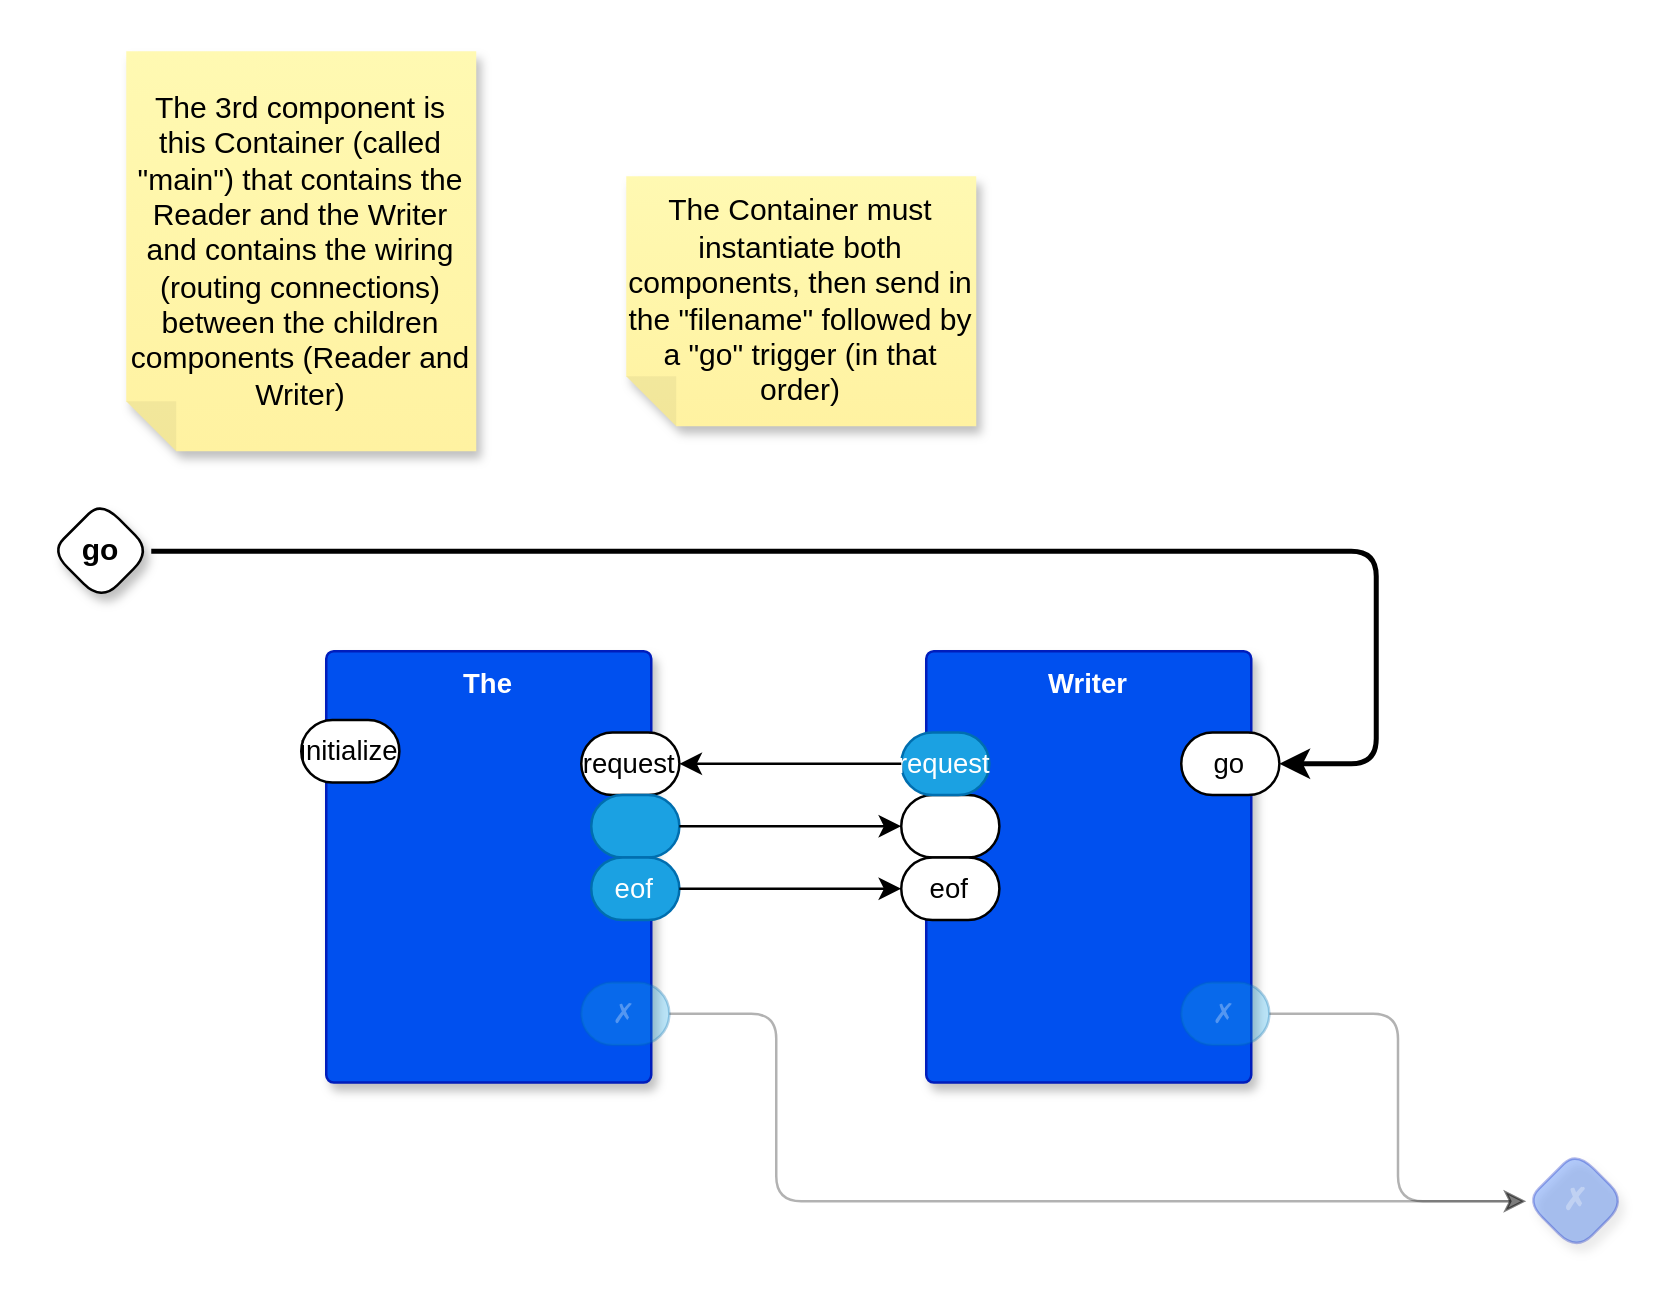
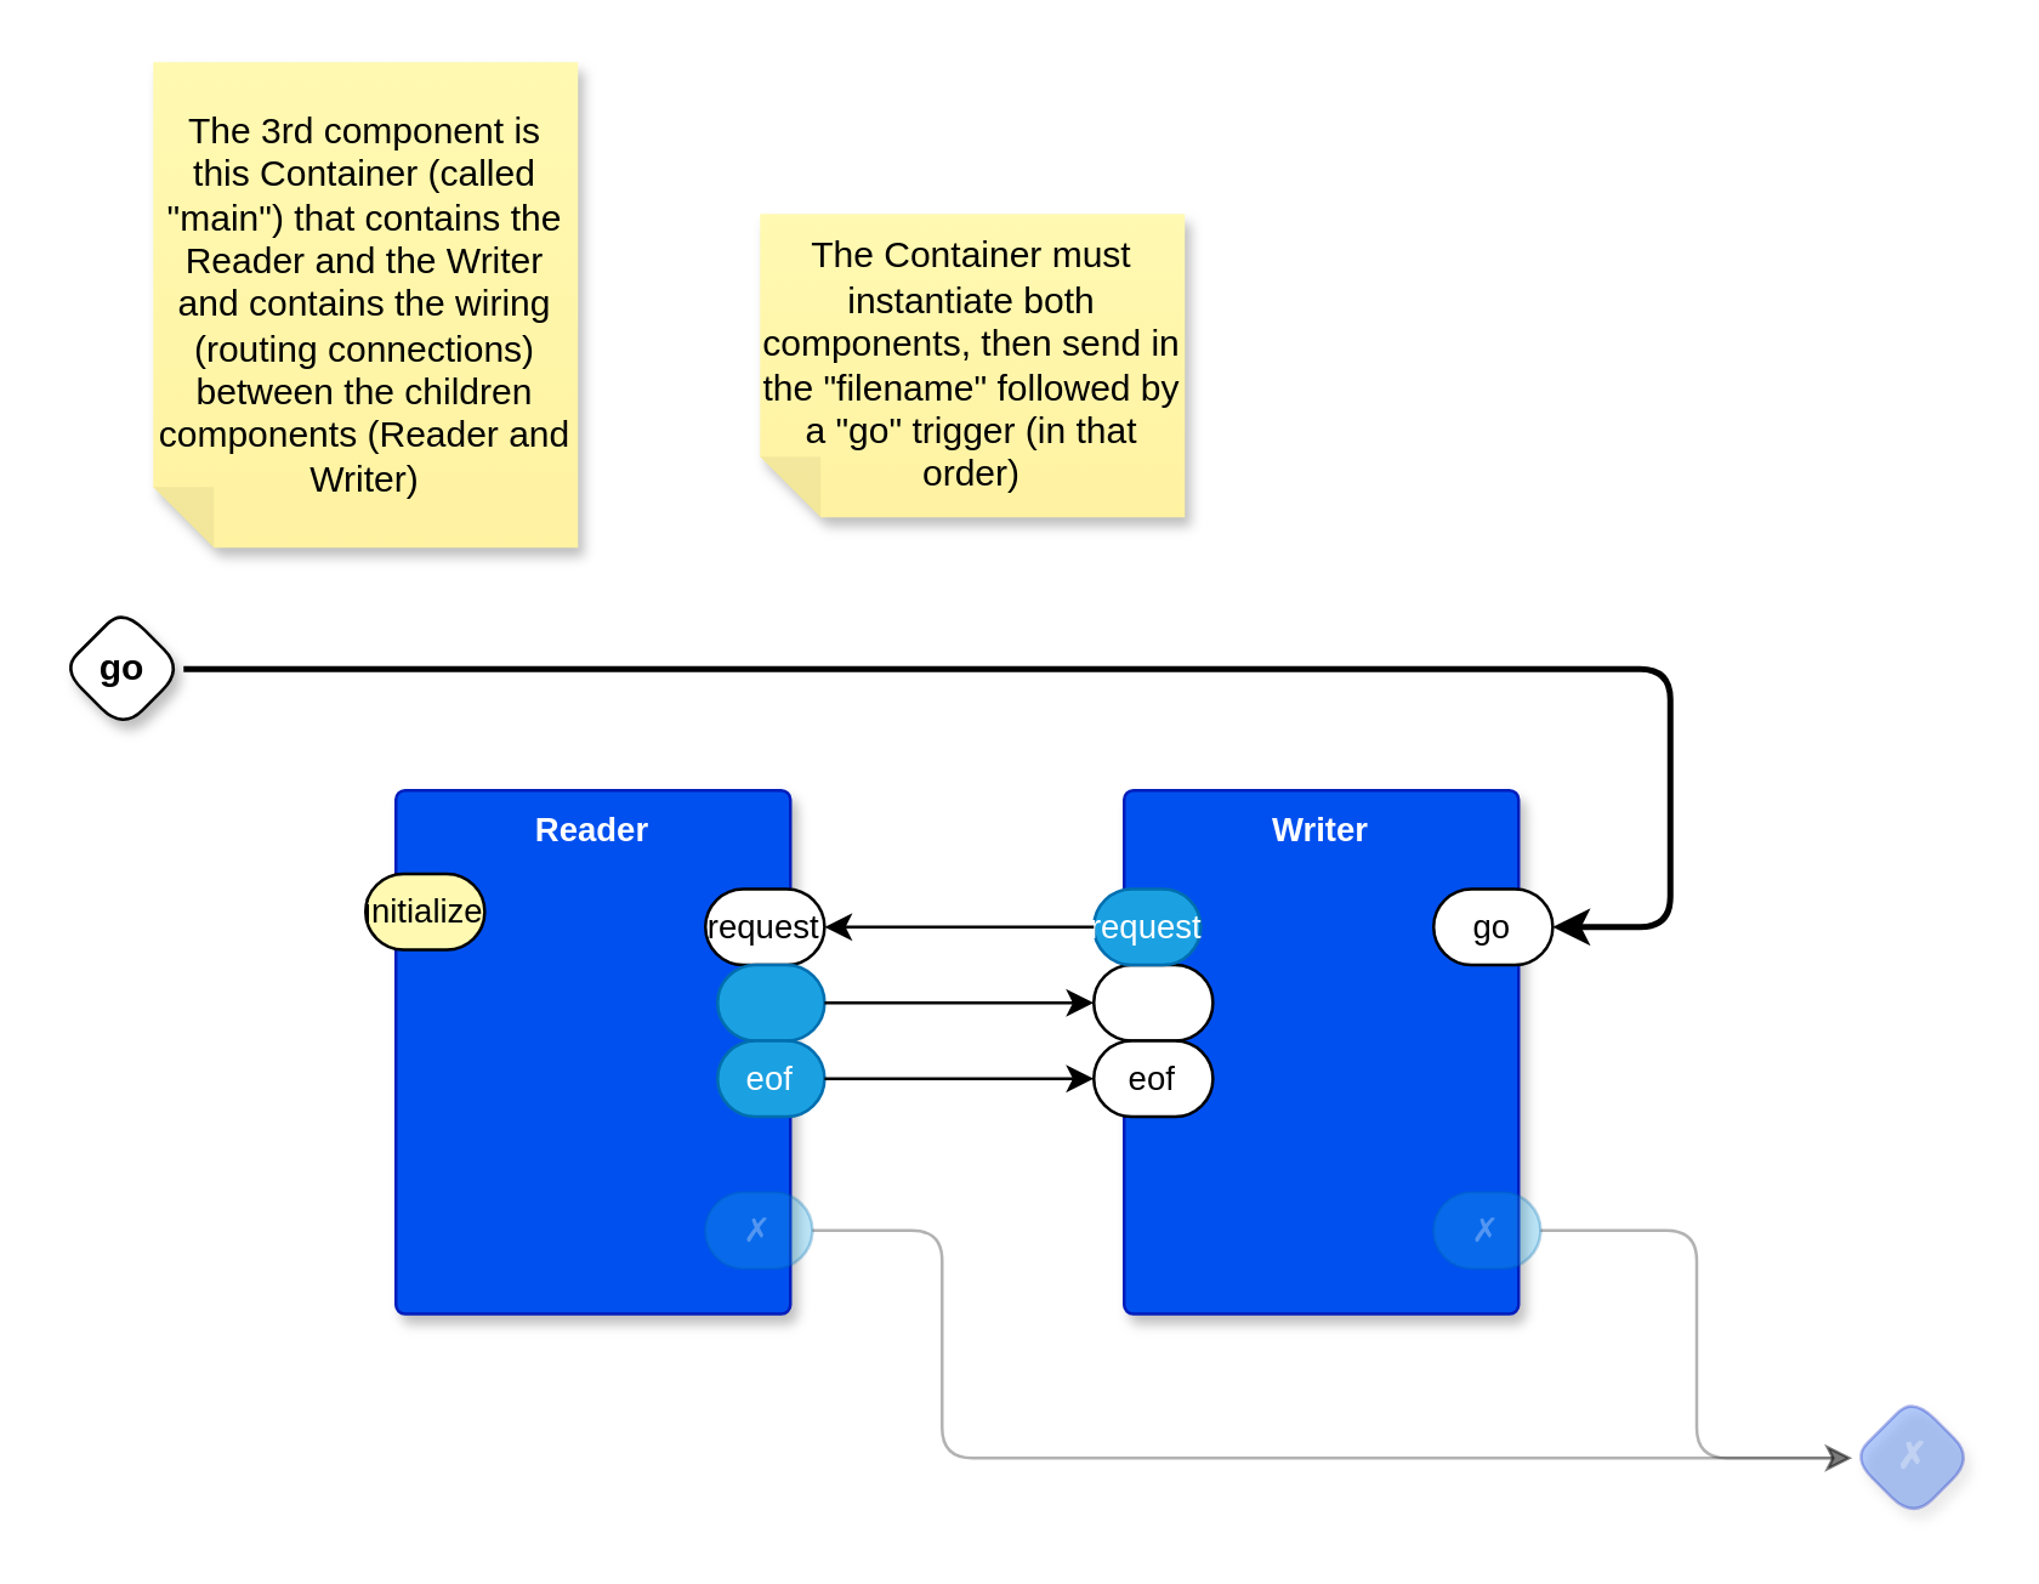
  <mxCell id="0" />
  <mxCell id="1" parent="0" />
- <mxCell id="2" value="The" style="rounded=1;whiteSpace=wrap;html=1;sketch=0;container=1;recursiveResize=0;verticalAlign=top;arcSize=6;fontStyle=1;autosize=0;points=[];absoluteArcSize=1;shadow=1;strokeColor=#001DBC;fillColor=#0050ef;fontColor=#ffffff;fontFamily=Helvetica;fontSize=11;" vertex="1" parent="1"><mxGeometry x="130" y="260" width="130" height="172.5" as="geometry"><mxRectangle x="-98" y="-1230" width="99" height="26" as="alternateBounds" /></mxGeometry></mxCell>
- <mxCell id="3" value="initialize" style="rounded=1;whiteSpace=wrap;html=1;sketch=0;points=[[0,0.5,0,0,0],[1,0.5,0,0,0]];arcSize=50;fontFamily=Helvetica;fontSize=11;fontColor=default;" vertex="1" parent="2"><mxGeometry x="-10" y="27.5" width="39.25" height="25" as="geometry" /></mxCell>
+ <mxCell id="2" value="Reader" style="rounded=1;whiteSpace=wrap;html=1;sketch=0;container=1;recursiveResize=0;verticalAlign=top;arcSize=6;fontStyle=1;autosize=0;points=[];absoluteArcSize=1;shadow=1;strokeColor=#001DBC;fillColor=#0050ef;fontColor=#ffffff;fontFamily=Helvetica;fontSize=11;" vertex="1" parent="1"><mxGeometry x="130" y="260" width="130" height="172.5" as="geometry"><mxRectangle x="-98" y="-1230" width="99" height="26" as="alternateBounds" /></mxGeometry></mxCell>
+ <mxCell id="3" value="initialize" style="rounded=1;whiteSpace=wrap;html=1;sketch=0;points=[[0,0.5,0,0,0],[1,0.5,0,0,0]];arcSize=50;fontFamily=Helvetica;fontSize=11;fontColor=default;fillColor=#fff9b2;" vertex="1" parent="2"><mxGeometry x="-10" y="27.5" width="39.25" height="25" as="geometry" /></mxCell>
  <mxCell id="4" value="request" style="rounded=1;whiteSpace=wrap;html=1;sketch=0;points=[[0,0.5,0,0,0],[1,0.5,0,0,0]];arcSize=50;fontFamily=Helvetica;fontSize=11;fontColor=default;" vertex="1" parent="2"><mxGeometry x="102" y="32.5" width="39.25" height="25" as="geometry" /></mxCell>
  <mxCell id="5" value="" style="rounded=1;whiteSpace=wrap;html=1;sketch=0;points=[[0,0.5,0,0,0],[1,0.5,0,0,0]];fillColor=#1ba1e2;fontColor=#ffffff;strokeColor=#006EAF;arcSize=50;fontFamily=Helvetica;fontSize=11;" vertex="1" parent="2"><mxGeometry x="106" y="57.5" width="35.25" height="25" as="geometry" /></mxCell>
  <mxCell id="6" value="eof" style="rounded=1;whiteSpace=wrap;html=1;sketch=0;points=[[0,0.5,0,0,0],[1,0.5,0,0,0]];fillColor=#1ba1e2;fontColor=#ffffff;strokeColor=#006EAF;arcSize=50;fontFamily=Helvetica;fontSize=11;" vertex="1" parent="2"><mxGeometry x="106" y="82.5" width="35.25" height="25" as="geometry" /></mxCell>
  <mxCell id="7" value="✗" style="rounded=1;whiteSpace=wrap;html=1;sketch=0;points=[[0,0.5,0,0,0],[1,0.5,0,0,0]];fillColor=#1ba1e2;fontColor=#ffffff;strokeColor=#006EAF;arcSize=50;fontFamily=Helvetica;fontSize=11;textOpacity=30;opacity=30;" vertex="1" parent="2"><mxGeometry x="102" y="132.5" width="35.25" height="25" as="geometry" /></mxCell>
  <mxCell id="8" value="Writer" style="rounded=1;whiteSpace=wrap;html=1;sketch=0;container=1;recursiveResize=0;verticalAlign=top;arcSize=6;fontStyle=1;autosize=0;points=[];absoluteArcSize=1;shadow=1;strokeColor=#001DBC;fillColor=#0050ef;fontColor=#ffffff;fontFamily=Helvetica;fontSize=11;" vertex="1" parent="1"><mxGeometry x="370" y="260" width="130" height="172.5" as="geometry"><mxRectangle x="-98" y="-1230" width="99" height="26" as="alternateBounds" /></mxGeometry></mxCell>
  <mxCell id="9" value="" style="rounded=1;whiteSpace=wrap;html=1;sketch=0;points=[[0,0.5,0,0,0],[1,0.5,0,0,0]];arcSize=50;fontFamily=Helvetica;fontSize=11;fontColor=default;" vertex="1" parent="8"><mxGeometry x="-10" y="57.5" width="39.25" height="25" as="geometry" /></mxCell>
  <mxCell id="10" value="go" style="rounded=1;whiteSpace=wrap;html=1;sketch=0;points=[[0,0.5,0,0,0],[1,0.5,0,0,0]];arcSize=50;fontFamily=Helvetica;fontSize=11;fontColor=default;" vertex="1" parent="8"><mxGeometry x="102" y="32.5" width="39.25" height="25" as="geometry" /></mxCell>
  <mxCell id="11" value="✗" style="rounded=1;whiteSpace=wrap;html=1;sketch=0;points=[[0,0.5,0,0,0],[1,0.5,0,0,0]];fillColor=#1ba1e2;fontColor=#ffffff;strokeColor=#006EAF;arcSize=50;fontFamily=Helvetica;fontSize=11;textOpacity=30;opacity=30;" vertex="1" parent="8"><mxGeometry x="102" y="132.5" width="35.25" height="25" as="geometry" /></mxCell>
  <mxCell id="12" value="request" style="rounded=1;whiteSpace=wrap;html=1;sketch=0;points=[[0,0.5,0,0,0],[1,0.5,0,0,0]];fillColor=#1ba1e2;fontColor=#ffffff;strokeColor=#006EAF;arcSize=50;fontFamily=Helvetica;fontSize=11;" vertex="1" parent="8"><mxGeometry x="-10" y="32.5" width="35.25" height="25" as="geometry" /></mxCell>
  <mxCell id="13" value="eof" style="rounded=1;whiteSpace=wrap;html=1;sketch=0;points=[[0,0.5,0,0,0],[1,0.5,0,0,0]];arcSize=50;fontFamily=Helvetica;fontSize=11;fontColor=default;" vertex="1" parent="8"><mxGeometry x="-10" y="82.5" width="39.25" height="25" as="geometry" /></mxCell>
  <mxCell id="14" style="edgeStyle=orthogonalEdgeStyle;rounded=0;orthogonalLoop=1;jettySize=auto;html=1;exitX=0;exitY=0.5;exitDx=0;exitDy=0;exitPerimeter=0;entryX=1;entryY=0.5;entryDx=0;entryDy=0;entryPerimeter=0;" edge="1" parent="1" source="12" target="4"><mxGeometry relative="1" as="geometry" /></mxCell>
  <mxCell id="15" style="edgeStyle=orthogonalEdgeStyle;rounded=0;orthogonalLoop=1;jettySize=auto;html=1;exitX=1;exitY=0.5;exitDx=0;exitDy=0;exitPerimeter=0;entryX=0;entryY=0.5;entryDx=0;entryDy=0;entryPerimeter=0;" edge="1" parent="1" source="5" target="9"><mxGeometry relative="1" as="geometry" /></mxCell>
  <mxCell id="16" style="edgeStyle=orthogonalEdgeStyle;rounded=0;orthogonalLoop=1;jettySize=auto;html=1;exitX=1;exitY=0.5;exitDx=0;exitDy=0;exitPerimeter=0;entryX=0;entryY=0.5;entryDx=0;entryDy=0;entryPerimeter=0;" edge="1" parent="1" source="6" target="13"><mxGeometry relative="1" as="geometry" /></mxCell>
  <mxCell id="17" value="✗" style="rhombus;whiteSpace=wrap;html=1;rounded=1;fillColor=#0050ef;fontColor=#ffffff;strokeColor=#001DBC;fontStyle=1;glass=0;sketch=0;fontSize=12;points=[[0,0.5,0,0,0],[0.5,0,0,0,0],[0.5,1,0,0,0],[1,0.5,0,0,0]];shadow=1;opacity=30;textOpacity=30;" vertex="1" parent="1"><mxGeometry x="610" y="460" width="40" height="40" as="geometry" /></mxCell>
  <mxCell id="18" style="edgeStyle=orthogonalEdgeStyle;rounded=1;orthogonalLoop=1;jettySize=auto;html=1;exitX=1;exitY=0.5;exitDx=0;exitDy=0;exitPerimeter=0;entryX=0;entryY=0.5;entryDx=0;entryDy=0;entryPerimeter=0;curved=0;opacity=30;" edge="1" parent="1" source="11" target="17"><mxGeometry relative="1" as="geometry" /></mxCell>
  <mxCell id="19" style="edgeStyle=orthogonalEdgeStyle;rounded=1;orthogonalLoop=1;jettySize=auto;html=1;exitX=1;exitY=0.5;exitDx=0;exitDy=0;exitPerimeter=0;entryX=0;entryY=0.5;entryDx=0;entryDy=0;entryPerimeter=0;curved=0;opacity=30;" edge="1" parent="1" source="7" target="17"><mxGeometry relative="1" as="geometry"><Array as="points"><mxPoint x="310" y="405" /><mxPoint x="310" y="480" /></Array></mxGeometry></mxCell>
  <mxCell id="20" value="go" style="rhombus;whiteSpace=wrap;html=1;rounded=1;fontStyle=1;glass=0;sketch=0;fontSize=12;points=[[0,0.5,0,0,0],[0.5,0,0,0,0],[0.5,1,0,0,0],[1,0.5,0,0,0]];shadow=1;fontFamily=Helvetica;fontColor=default;" vertex="1" parent="1"><mxGeometry x="20" y="200" width="40" height="40" as="geometry" /></mxCell>
  <mxCell id="21" style="edgeStyle=orthogonalEdgeStyle;rounded=1;orthogonalLoop=1;jettySize=auto;html=1;exitX=1;exitY=0.5;exitDx=0;exitDy=0;exitPerimeter=0;entryX=1;entryY=0.5;entryDx=0;entryDy=0;entryPerimeter=0;curved=0;strokeWidth=2;" edge="1" parent="1" source="20" target="10"><mxGeometry relative="1" as="geometry"><Array as="points"><mxPoint x="550" y="220" /><mxPoint x="550" y="305" /></Array></mxGeometry></mxCell>
  <mxCell id="22" value="&lt;span style=&quot;color: rgb(0, 0, 0); font-family: Helvetica; font-size: 12px; font-style: normal; font-variant-ligatures: normal; font-variant-caps: normal; font-weight: 400; letter-spacing: normal; orphans: 2; text-align: center; text-indent: 0px; text-transform: none; widows: 2; word-spacing: 0px; -webkit-text-stroke-width: 0px; white-space: normal; text-decoration-thickness: initial; text-decoration-style: initial; text-decoration-color: initial; float: none; display: inline !important;&quot;&gt;The 3rd component is this Container (called &quot;main&quot;) that contains the Reader and the Writer and contains the wiring (routing connections) between the children components (Reader and Writer)&lt;/span&gt;" style="shape=note;whiteSpace=wrap;html=1;backgroundOutline=1;fontColor=#000000;darkOpacity=0.05;fillColor=#FFF9B2;strokeColor=none;fillStyle=solid;direction=west;gradientDirection=north;gradientColor=#FFF2A1;shadow=1;size=20;pointerEvents=1;labelBackgroundColor=none;" vertex="1" parent="1"><mxGeometry x="50" y="20" width="140" height="160" as="geometry" /></mxCell>
  <mxCell id="23" value="The Container must instantiate both components, then send in the &quot;filename&quot; followed by a &quot;go&quot; trigger (in that order)" style="shape=note;whiteSpace=wrap;html=1;backgroundOutline=1;fontColor=#000000;darkOpacity=0.05;fillColor=#FFF9B2;strokeColor=none;fillStyle=solid;direction=west;gradientDirection=north;gradientColor=#FFF2A1;shadow=1;size=20;pointerEvents=1;" vertex="1" parent="1"><mxGeometry x="250" y="70" width="140" height="100" as="geometry" /></mxCell>
